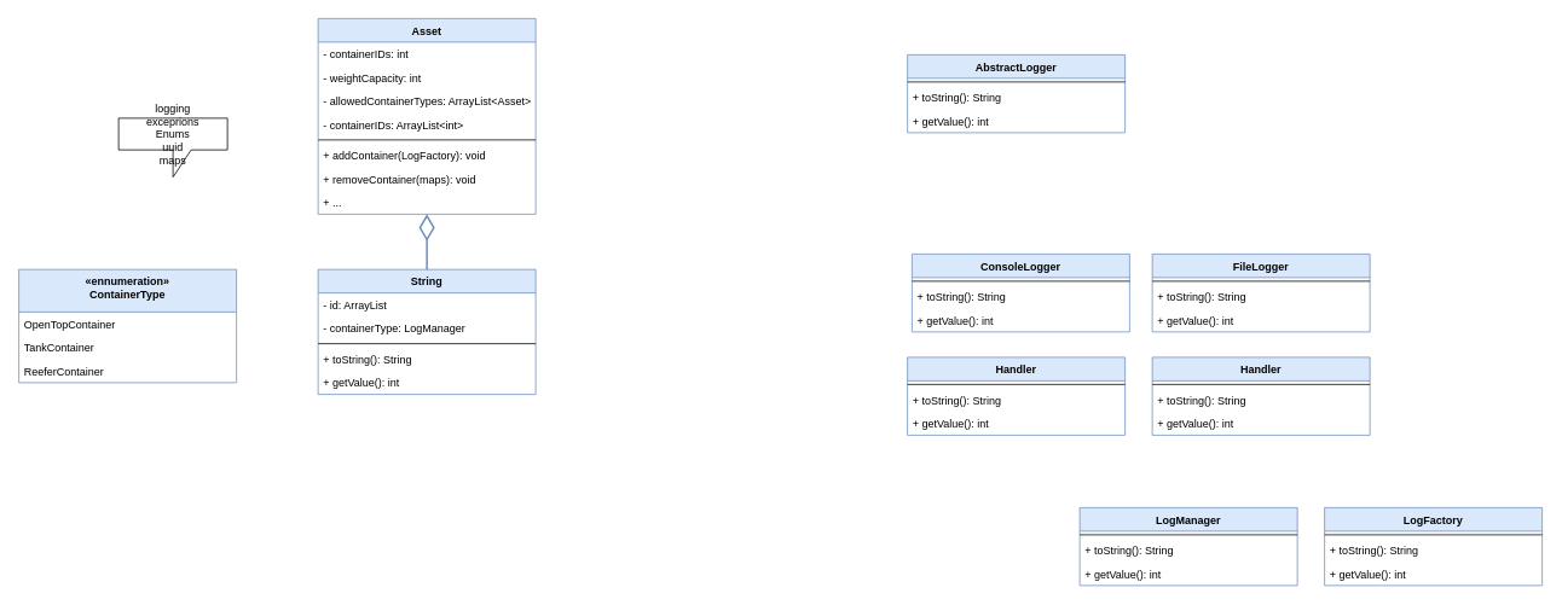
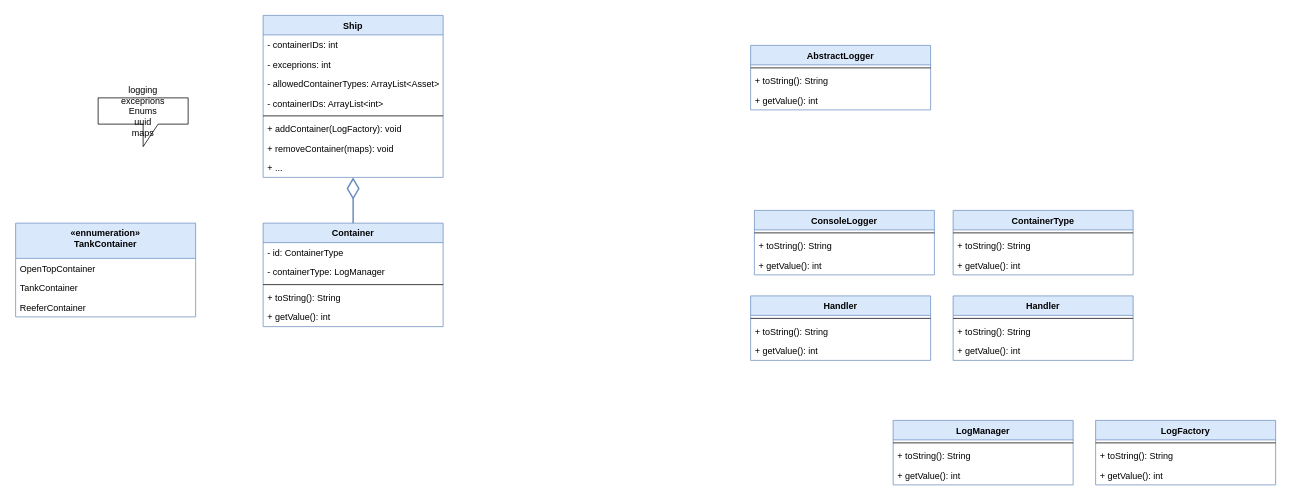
  <mxCell id="0" />
  <mxCell id="1" parent="0" />
- <mxCell id="2" value="Asset" style="swimlane;fontStyle=1;align=center;verticalAlign=top;childLayout=stackLayout;horizontal=1;startSize=26;horizontalStack=0;resizeParent=1;resizeParentMax=0;resizeLast=0;collapsible=1;marginBottom=0;fillColor=#dae8fc;strokeColor=#6c8ebf;" parent="1" vertex="1"><mxGeometry x="350" y="20" width="240" height="216" as="geometry" /></mxCell>
+ <mxCell id="2" value="Ship" style="swimlane;fontStyle=1;align=center;verticalAlign=top;childLayout=stackLayout;horizontal=1;startSize=26;horizontalStack=0;resizeParent=1;resizeParentMax=0;resizeLast=0;collapsible=1;marginBottom=0;fillColor=#dae8fc;strokeColor=#6c8ebf;" parent="1" vertex="1"><mxGeometry x="350" y="20" width="240" height="216" as="geometry" /></mxCell>
  <mxCell id="3" value="- containerIDs: int" style="text;strokeColor=none;fillColor=none;align=left;verticalAlign=top;spacingLeft=4;spacingRight=4;overflow=hidden;rotatable=0;points=[[0,0.5],[1,0.5]];portConstraint=eastwest;" parent="2" vertex="1"><mxGeometry y="26" width="240" height="26" as="geometry" /></mxCell>
- <mxCell id="4" value="- weightCapacity: int" style="text;strokeColor=none;fillColor=none;align=left;verticalAlign=top;spacingLeft=4;spacingRight=4;overflow=hidden;rotatable=0;points=[[0,0.5],[1,0.5]];portConstraint=eastwest;" vertex="1" parent="2"><mxGeometry y="52" width="240" height="26" as="geometry" /></mxCell>
+ <mxCell id="4" value="- exceprions: int" style="text;strokeColor=none;fillColor=none;align=left;verticalAlign=top;spacingLeft=4;spacingRight=4;overflow=hidden;rotatable=0;points=[[0,0.5],[1,0.5]];portConstraint=eastwest;" vertex="1" parent="2"><mxGeometry y="52" width="240" height="26" as="geometry" /></mxCell>
  <mxCell id="5" value="- allowedContainerTypes: ArrayList&lt;Asset&gt;" style="text;strokeColor=none;fillColor=none;align=left;verticalAlign=top;spacingLeft=4;spacingRight=4;overflow=hidden;rotatable=0;points=[[0,0.5],[1,0.5]];portConstraint=eastwest;" parent="2" vertex="1"><mxGeometry y="78" width="240" height="26" as="geometry" /></mxCell>
  <mxCell id="6" value="- containerIDs: ArrayList&lt;int&gt;" style="text;strokeColor=none;fillColor=none;align=left;verticalAlign=top;spacingLeft=4;spacingRight=4;overflow=hidden;rotatable=0;points=[[0,0.5],[1,0.5]];portConstraint=eastwest;" vertex="1" parent="2"><mxGeometry y="104" width="240" height="26" as="geometry" /></mxCell>
  <mxCell id="7" value="" style="line;strokeWidth=1;fillColor=none;align=left;verticalAlign=middle;spacingTop=-1;spacingLeft=3;spacingRight=3;rotatable=0;labelPosition=right;points=[];portConstraint=eastwest;" parent="2" vertex="1"><mxGeometry y="130" width="240" height="8" as="geometry" /></mxCell>
  <mxCell id="8" value="+ addContainer(LogFactory): void" style="text;strokeColor=none;fillColor=none;align=left;verticalAlign=top;spacingLeft=4;spacingRight=4;overflow=hidden;rotatable=0;points=[[0,0.5],[1,0.5]];portConstraint=eastwest;" parent="2" vertex="1"><mxGeometry y="138" width="240" height="26" as="geometry" /></mxCell>
  <mxCell id="9" value="+ removeContainer(maps): void" style="text;strokeColor=none;fillColor=none;align=left;verticalAlign=top;spacingLeft=4;spacingRight=4;overflow=hidden;rotatable=0;points=[[0,0.5],[1,0.5]];portConstraint=eastwest;" parent="2" vertex="1"><mxGeometry y="164" width="240" height="26" as="geometry" /></mxCell>
  <mxCell id="10" value="+ ..." style="text;strokeColor=none;fillColor=none;align=left;verticalAlign=top;spacingLeft=4;spacingRight=4;overflow=hidden;rotatable=0;points=[[0,0.5],[1,0.5]];portConstraint=eastwest;" parent="2" vertex="1"><mxGeometry y="190" width="240" height="26" as="geometry" /></mxCell>
- <mxCell id="11" value="String" style="swimlane;fontStyle=1;align=center;verticalAlign=top;childLayout=stackLayout;horizontal=1;startSize=26;horizontalStack=0;resizeParent=1;resizeParentMax=0;resizeLast=0;collapsible=1;marginBottom=0;fillColor=#dae8fc;strokeColor=#6c8ebf;" parent="1" vertex="1"><mxGeometry x="350" y="297" width="240" height="138" as="geometry" /></mxCell>
- <mxCell id="12" value="- id: ArrayList" style="text;strokeColor=none;fillColor=none;align=left;verticalAlign=top;spacingLeft=4;spacingRight=4;overflow=hidden;rotatable=0;points=[[0,0.5],[1,0.5]];portConstraint=eastwest;" vertex="1" parent="11"><mxGeometry y="26" width="240" height="26" as="geometry" /></mxCell>
+ <mxCell id="11" value="Container" style="swimlane;fontStyle=1;align=center;verticalAlign=top;childLayout=stackLayout;horizontal=1;startSize=26;horizontalStack=0;resizeParent=1;resizeParentMax=0;resizeLast=0;collapsible=1;marginBottom=0;fillColor=#dae8fc;strokeColor=#6c8ebf;" parent="1" vertex="1"><mxGeometry x="350" y="297" width="240" height="138" as="geometry" /></mxCell>
+ <mxCell id="12" value="- id: ContainerType" style="text;strokeColor=none;fillColor=none;align=left;verticalAlign=top;spacingLeft=4;spacingRight=4;overflow=hidden;rotatable=0;points=[[0,0.5],[1,0.5]];portConstraint=eastwest;" vertex="1" parent="11"><mxGeometry y="26" width="240" height="26" as="geometry" /></mxCell>
  <mxCell id="13" value="- containerType: LogManager" style="text;strokeColor=none;fillColor=none;align=left;verticalAlign=top;spacingLeft=4;spacingRight=4;overflow=hidden;rotatable=0;points=[[0,0.5],[1,0.5]];portConstraint=eastwest;" vertex="1" parent="11"><mxGeometry y="52" width="240" height="26" as="geometry" /></mxCell>
  <mxCell id="14" value="" style="line;strokeWidth=1;fillColor=none;align=left;verticalAlign=middle;spacingTop=-1;spacingLeft=3;spacingRight=3;rotatable=0;labelPosition=right;points=[];portConstraint=eastwest;" parent="11" vertex="1"><mxGeometry y="78" width="240" height="8" as="geometry" /></mxCell>
  <mxCell id="15" value="+ toString(): String" style="text;strokeColor=none;fillColor=none;align=left;verticalAlign=top;spacingLeft=4;spacingRight=4;overflow=hidden;rotatable=0;points=[[0,0.5],[1,0.5]];portConstraint=eastwest;" parent="11" vertex="1"><mxGeometry y="86" width="240" height="26" as="geometry" /></mxCell>
  <mxCell id="16" value="+ getValue(): int" style="text;strokeColor=none;fillColor=none;align=left;verticalAlign=top;spacingLeft=4;spacingRight=4;overflow=hidden;rotatable=0;points=[[0,0.5],[1,0.5]];portConstraint=eastwest;" parent="11" vertex="1"><mxGeometry y="112" width="240" height="26" as="geometry" /></mxCell>
  <mxCell id="17" value="" style="endArrow=diamondThin;endFill=0;endSize=24;html=1;rounded=0;strokeColor=#6C8EBF;strokeWidth=2;exitX=0.5;exitY=0;exitDx=0;exitDy=0;" parent="1" source="11" target="10" edge="1"><mxGeometry width="160" relative="1" as="geometry"><mxPoint x="420" y="287" as="sourcePoint" /><mxPoint x="470" y="187" as="targetPoint" /></mxGeometry></mxCell>
  <mxCell id="18" value="logging&lt;br&gt;exceprions&lt;br&gt;Enums&lt;br&gt;uuid&lt;br&gt;maps" style="shape=callout;whiteSpace=wrap;html=1;perimeter=calloutPerimeter;" vertex="1" parent="1"><mxGeometry x="130" y="130" width="120" height="65" as="geometry" /></mxCell>
- <mxCell id="19" value="«ennumeration»&#10;ContainerType" style="swimlane;fontStyle=1;align=center;verticalAlign=top;childLayout=stackLayout;horizontal=1;startSize=47;horizontalStack=0;resizeParent=1;resizeParentMax=0;resizeLast=0;collapsible=1;marginBottom=0;fillColor=#dae8fc;strokeColor=#6c8ebf;fontFamily=Helvetica;" vertex="1" parent="1"><mxGeometry x="20" y="297" width="240" height="125" as="geometry" /></mxCell>
+ <mxCell id="19" value="«ennumeration»&#10;TankContainer" style="swimlane;fontStyle=1;align=center;verticalAlign=top;childLayout=stackLayout;horizontal=1;startSize=47;horizontalStack=0;resizeParent=1;resizeParentMax=0;resizeLast=0;collapsible=1;marginBottom=0;fillColor=#dae8fc;strokeColor=#6c8ebf;fontFamily=Helvetica;" vertex="1" parent="1"><mxGeometry x="20" y="297" width="240" height="125" as="geometry" /></mxCell>
  <mxCell id="20" value="OpenTopContainer" style="text;strokeColor=none;fillColor=none;align=left;verticalAlign=top;spacingLeft=4;spacingRight=4;overflow=hidden;rotatable=0;points=[[0,0.5],[1,0.5]];portConstraint=eastwest;" vertex="1" parent="19"><mxGeometry y="47" width="240" height="26" as="geometry" /></mxCell>
  <mxCell id="21" value="TankContainer" style="text;strokeColor=none;fillColor=none;align=left;verticalAlign=top;spacingLeft=4;spacingRight=4;overflow=hidden;rotatable=0;points=[[0,0.5],[1,0.5]];portConstraint=eastwest;" vertex="1" parent="19"><mxGeometry y="73" width="240" height="26" as="geometry" /></mxCell>
  <mxCell id="22" value="ReeferContainer" style="text;strokeColor=none;fillColor=none;align=left;verticalAlign=top;spacingLeft=4;spacingRight=4;overflow=hidden;rotatable=0;points=[[0,0.5],[1,0.5]];portConstraint=eastwest;" vertex="1" parent="19"><mxGeometry y="99" width="240" height="26" as="geometry" /></mxCell>
  <mxCell id="23" value="AbstractLogger" style="swimlane;fontStyle=1;align=center;verticalAlign=top;childLayout=stackLayout;horizontal=1;startSize=26;horizontalStack=0;resizeParent=1;resizeParentMax=0;resizeLast=0;collapsible=1;marginBottom=0;fillColor=#dae8fc;strokeColor=#6c8ebf;" vertex="1" parent="1"><mxGeometry x="1000" y="60" width="240" height="86" as="geometry" /></mxCell>
  <mxCell id="24" value="" style="line;strokeWidth=1;fillColor=none;align=left;verticalAlign=middle;spacingTop=-1;spacingLeft=3;spacingRight=3;rotatable=0;labelPosition=right;points=[];portConstraint=eastwest;" vertex="1" parent="23"><mxGeometry y="26" width="240" height="8" as="geometry" /></mxCell>
  <mxCell id="25" value="+ toString(): String" style="text;strokeColor=none;fillColor=none;align=left;verticalAlign=top;spacingLeft=4;spacingRight=4;overflow=hidden;rotatable=0;points=[[0,0.5],[1,0.5]];portConstraint=eastwest;" vertex="1" parent="23"><mxGeometry y="34" width="240" height="26" as="geometry" /></mxCell>
  <mxCell id="26" value="+ getValue(): int" style="text;strokeColor=none;fillColor=none;align=left;verticalAlign=top;spacingLeft=4;spacingRight=4;overflow=hidden;rotatable=0;points=[[0,0.5],[1,0.5]];portConstraint=eastwest;" vertex="1" parent="23"><mxGeometry y="60" width="240" height="26" as="geometry" /></mxCell>
  <mxCell id="27" value="ConsoleLogger" style="swimlane;fontStyle=1;align=center;verticalAlign=top;childLayout=stackLayout;horizontal=1;startSize=26;horizontalStack=0;resizeParent=1;resizeParentMax=0;resizeLast=0;collapsible=1;marginBottom=0;fillColor=#dae8fc;strokeColor=#6c8ebf;" vertex="1" parent="1"><mxGeometry x="1005" y="280" width="240" height="86" as="geometry" /></mxCell>
  <mxCell id="28" value="" style="line;strokeWidth=1;fillColor=none;align=left;verticalAlign=middle;spacingTop=-1;spacingLeft=3;spacingRight=3;rotatable=0;labelPosition=right;points=[];portConstraint=eastwest;" vertex="1" parent="27"><mxGeometry y="26" width="240" height="8" as="geometry" /></mxCell>
  <mxCell id="29" value="+ toString(): String" style="text;strokeColor=none;fillColor=none;align=left;verticalAlign=top;spacingLeft=4;spacingRight=4;overflow=hidden;rotatable=0;points=[[0,0.5],[1,0.5]];portConstraint=eastwest;" vertex="1" parent="27"><mxGeometry y="34" width="240" height="26" as="geometry" /></mxCell>
  <mxCell id="30" value="+ getValue(): int" style="text;strokeColor=none;fillColor=none;align=left;verticalAlign=top;spacingLeft=4;spacingRight=4;overflow=hidden;rotatable=0;points=[[0,0.5],[1,0.5]];portConstraint=eastwest;" vertex="1" parent="27"><mxGeometry y="60" width="240" height="26" as="geometry" /></mxCell>
- <mxCell id="31" value="FileLogger" style="swimlane;fontStyle=1;align=center;verticalAlign=top;childLayout=stackLayout;horizontal=1;startSize=26;horizontalStack=0;resizeParent=1;resizeParentMax=0;resizeLast=0;collapsible=1;marginBottom=0;fillColor=#dae8fc;strokeColor=#6c8ebf;" vertex="1" parent="1"><mxGeometry x="1270" y="280" width="240" height="86" as="geometry" /></mxCell>
+ <mxCell id="31" value="ContainerType" style="swimlane;fontStyle=1;align=center;verticalAlign=top;childLayout=stackLayout;horizontal=1;startSize=26;horizontalStack=0;resizeParent=1;resizeParentMax=0;resizeLast=0;collapsible=1;marginBottom=0;fillColor=#dae8fc;strokeColor=#6c8ebf;" vertex="1" parent="1"><mxGeometry x="1270" y="280" width="240" height="86" as="geometry" /></mxCell>
  <mxCell id="32" value="" style="line;strokeWidth=1;fillColor=none;align=left;verticalAlign=middle;spacingTop=-1;spacingLeft=3;spacingRight=3;rotatable=0;labelPosition=right;points=[];portConstraint=eastwest;" vertex="1" parent="31"><mxGeometry y="26" width="240" height="8" as="geometry" /></mxCell>
  <mxCell id="33" value="+ toString(): String" style="text;strokeColor=none;fillColor=none;align=left;verticalAlign=top;spacingLeft=4;spacingRight=4;overflow=hidden;rotatable=0;points=[[0,0.5],[1,0.5]];portConstraint=eastwest;" vertex="1" parent="31"><mxGeometry y="34" width="240" height="26" as="geometry" /></mxCell>
  <mxCell id="34" value="+ getValue(): int" style="text;strokeColor=none;fillColor=none;align=left;verticalAlign=top;spacingLeft=4;spacingRight=4;overflow=hidden;rotatable=0;points=[[0,0.5],[1,0.5]];portConstraint=eastwest;" vertex="1" parent="31"><mxGeometry y="60" width="240" height="26" as="geometry" /></mxCell>
  <mxCell id="35" value="LogManager" style="swimlane;fontStyle=1;align=center;verticalAlign=top;childLayout=stackLayout;horizontal=1;startSize=26;horizontalStack=0;resizeParent=1;resizeParentMax=0;resizeLast=0;collapsible=1;marginBottom=0;fillColor=#dae8fc;strokeColor=#6c8ebf;" vertex="1" parent="1"><mxGeometry x="1190" y="560" width="240" height="86" as="geometry" /></mxCell>
  <mxCell id="36" value="" style="line;strokeWidth=1;fillColor=none;align=left;verticalAlign=middle;spacingTop=-1;spacingLeft=3;spacingRight=3;rotatable=0;labelPosition=right;points=[];portConstraint=eastwest;" vertex="1" parent="35"><mxGeometry y="26" width="240" height="8" as="geometry" /></mxCell>
  <mxCell id="37" value="+ toString(): String" style="text;strokeColor=none;fillColor=none;align=left;verticalAlign=top;spacingLeft=4;spacingRight=4;overflow=hidden;rotatable=0;points=[[0,0.5],[1,0.5]];portConstraint=eastwest;" vertex="1" parent="35"><mxGeometry y="34" width="240" height="26" as="geometry" /></mxCell>
  <mxCell id="38" value="+ getValue(): int" style="text;strokeColor=none;fillColor=none;align=left;verticalAlign=top;spacingLeft=4;spacingRight=4;overflow=hidden;rotatable=0;points=[[0,0.5],[1,0.5]];portConstraint=eastwest;" vertex="1" parent="35"><mxGeometry y="60" width="240" height="26" as="geometry" /></mxCell>
  <mxCell id="39" value="LogFactory" style="swimlane;fontStyle=1;align=center;verticalAlign=top;childLayout=stackLayout;horizontal=1;startSize=26;horizontalStack=0;resizeParent=1;resizeParentMax=0;resizeLast=0;collapsible=1;marginBottom=0;fillColor=#dae8fc;strokeColor=#6c8ebf;" vertex="1" parent="1"><mxGeometry x="1460" y="560" width="240" height="86" as="geometry" /></mxCell>
  <mxCell id="40" value="" style="line;strokeWidth=1;fillColor=none;align=left;verticalAlign=middle;spacingTop=-1;spacingLeft=3;spacingRight=3;rotatable=0;labelPosition=right;points=[];portConstraint=eastwest;" vertex="1" parent="39"><mxGeometry y="26" width="240" height="8" as="geometry" /></mxCell>
  <mxCell id="41" value="+ toString(): String" style="text;strokeColor=none;fillColor=none;align=left;verticalAlign=top;spacingLeft=4;spacingRight=4;overflow=hidden;rotatable=0;points=[[0,0.5],[1,0.5]];portConstraint=eastwest;" vertex="1" parent="39"><mxGeometry y="34" width="240" height="26" as="geometry" /></mxCell>
  <mxCell id="42" value="+ getValue(): int" style="text;strokeColor=none;fillColor=none;align=left;verticalAlign=top;spacingLeft=4;spacingRight=4;overflow=hidden;rotatable=0;points=[[0,0.5],[1,0.5]];portConstraint=eastwest;" vertex="1" parent="39"><mxGeometry y="60" width="240" height="26" as="geometry" /></mxCell>
  <mxCell id="43" value="Handler" style="swimlane;fontStyle=1;align=center;verticalAlign=top;childLayout=stackLayout;horizontal=1;startSize=26;horizontalStack=0;resizeParent=1;resizeParentMax=0;resizeLast=0;collapsible=1;marginBottom=0;fillColor=#dae8fc;strokeColor=#6c8ebf;" vertex="1" parent="1"><mxGeometry x="1000" y="394" width="240" height="86" as="geometry" /></mxCell>
  <mxCell id="44" value="" style="line;strokeWidth=1;fillColor=none;align=left;verticalAlign=middle;spacingTop=-1;spacingLeft=3;spacingRight=3;rotatable=0;labelPosition=right;points=[];portConstraint=eastwest;" vertex="1" parent="43"><mxGeometry y="26" width="240" height="8" as="geometry" /></mxCell>
  <mxCell id="45" value="+ toString(): String" style="text;strokeColor=none;fillColor=none;align=left;verticalAlign=top;spacingLeft=4;spacingRight=4;overflow=hidden;rotatable=0;points=[[0,0.5],[1,0.5]];portConstraint=eastwest;" vertex="1" parent="43"><mxGeometry y="34" width="240" height="26" as="geometry" /></mxCell>
  <mxCell id="46" value="+ getValue(): int" style="text;strokeColor=none;fillColor=none;align=left;verticalAlign=top;spacingLeft=4;spacingRight=4;overflow=hidden;rotatable=0;points=[[0,0.5],[1,0.5]];portConstraint=eastwest;" vertex="1" parent="43"><mxGeometry y="60" width="240" height="26" as="geometry" /></mxCell>
  <mxCell id="47" value="Handler" style="swimlane;fontStyle=1;align=center;verticalAlign=top;childLayout=stackLayout;horizontal=1;startSize=26;horizontalStack=0;resizeParent=1;resizeParentMax=0;resizeLast=0;collapsible=1;marginBottom=0;fillColor=#dae8fc;strokeColor=#6c8ebf;" vertex="1" parent="1"><mxGeometry x="1270" y="394" width="240" height="86" as="geometry" /></mxCell>
  <mxCell id="48" value="" style="line;strokeWidth=1;fillColor=none;align=left;verticalAlign=middle;spacingTop=-1;spacingLeft=3;spacingRight=3;rotatable=0;labelPosition=right;points=[];portConstraint=eastwest;" vertex="1" parent="47"><mxGeometry y="26" width="240" height="8" as="geometry" /></mxCell>
  <mxCell id="49" value="+ toString(): String" style="text;strokeColor=none;fillColor=none;align=left;verticalAlign=top;spacingLeft=4;spacingRight=4;overflow=hidden;rotatable=0;points=[[0,0.5],[1,0.5]];portConstraint=eastwest;" vertex="1" parent="47"><mxGeometry y="34" width="240" height="26" as="geometry" /></mxCell>
  <mxCell id="50" value="+ getValue(): int" style="text;strokeColor=none;fillColor=none;align=left;verticalAlign=top;spacingLeft=4;spacingRight=4;overflow=hidden;rotatable=0;points=[[0,0.5],[1,0.5]];portConstraint=eastwest;" vertex="1" parent="47"><mxGeometry y="60" width="240" height="26" as="geometry" /></mxCell>
